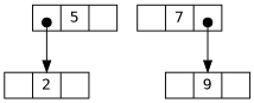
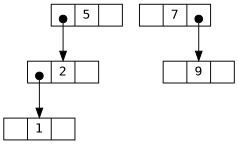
  digraph {
    fontname="DejaVu Sans Mono"
    node [fontname="DejaVu Sans Mono" shape=record]
    edge [arrowtail=dot dir=both fontname="DejaVu Sans Mono" headport=valeur tailclip=false tailport="gauche:c"]
    n1 [height=.1 label="<gauche> | <valeur> 5 | <droit>"]
    n2 [height=.1 label="<gauche> | <valeur> 2 | <droit>"]
+   n3 [height=.1 label="<gauche> | <valeur> 1 | <droit>"]
    n4 [height=.1 label="<gauche> | <valeur> 7 | <droit>"]
    n5 [height=.1 label="<gauche> | <valeur> 9 | <droit>"]
    n1 -> n2
+   n2 -> n3
    n4 -> n5 [tailport="droit:c"]
  }
